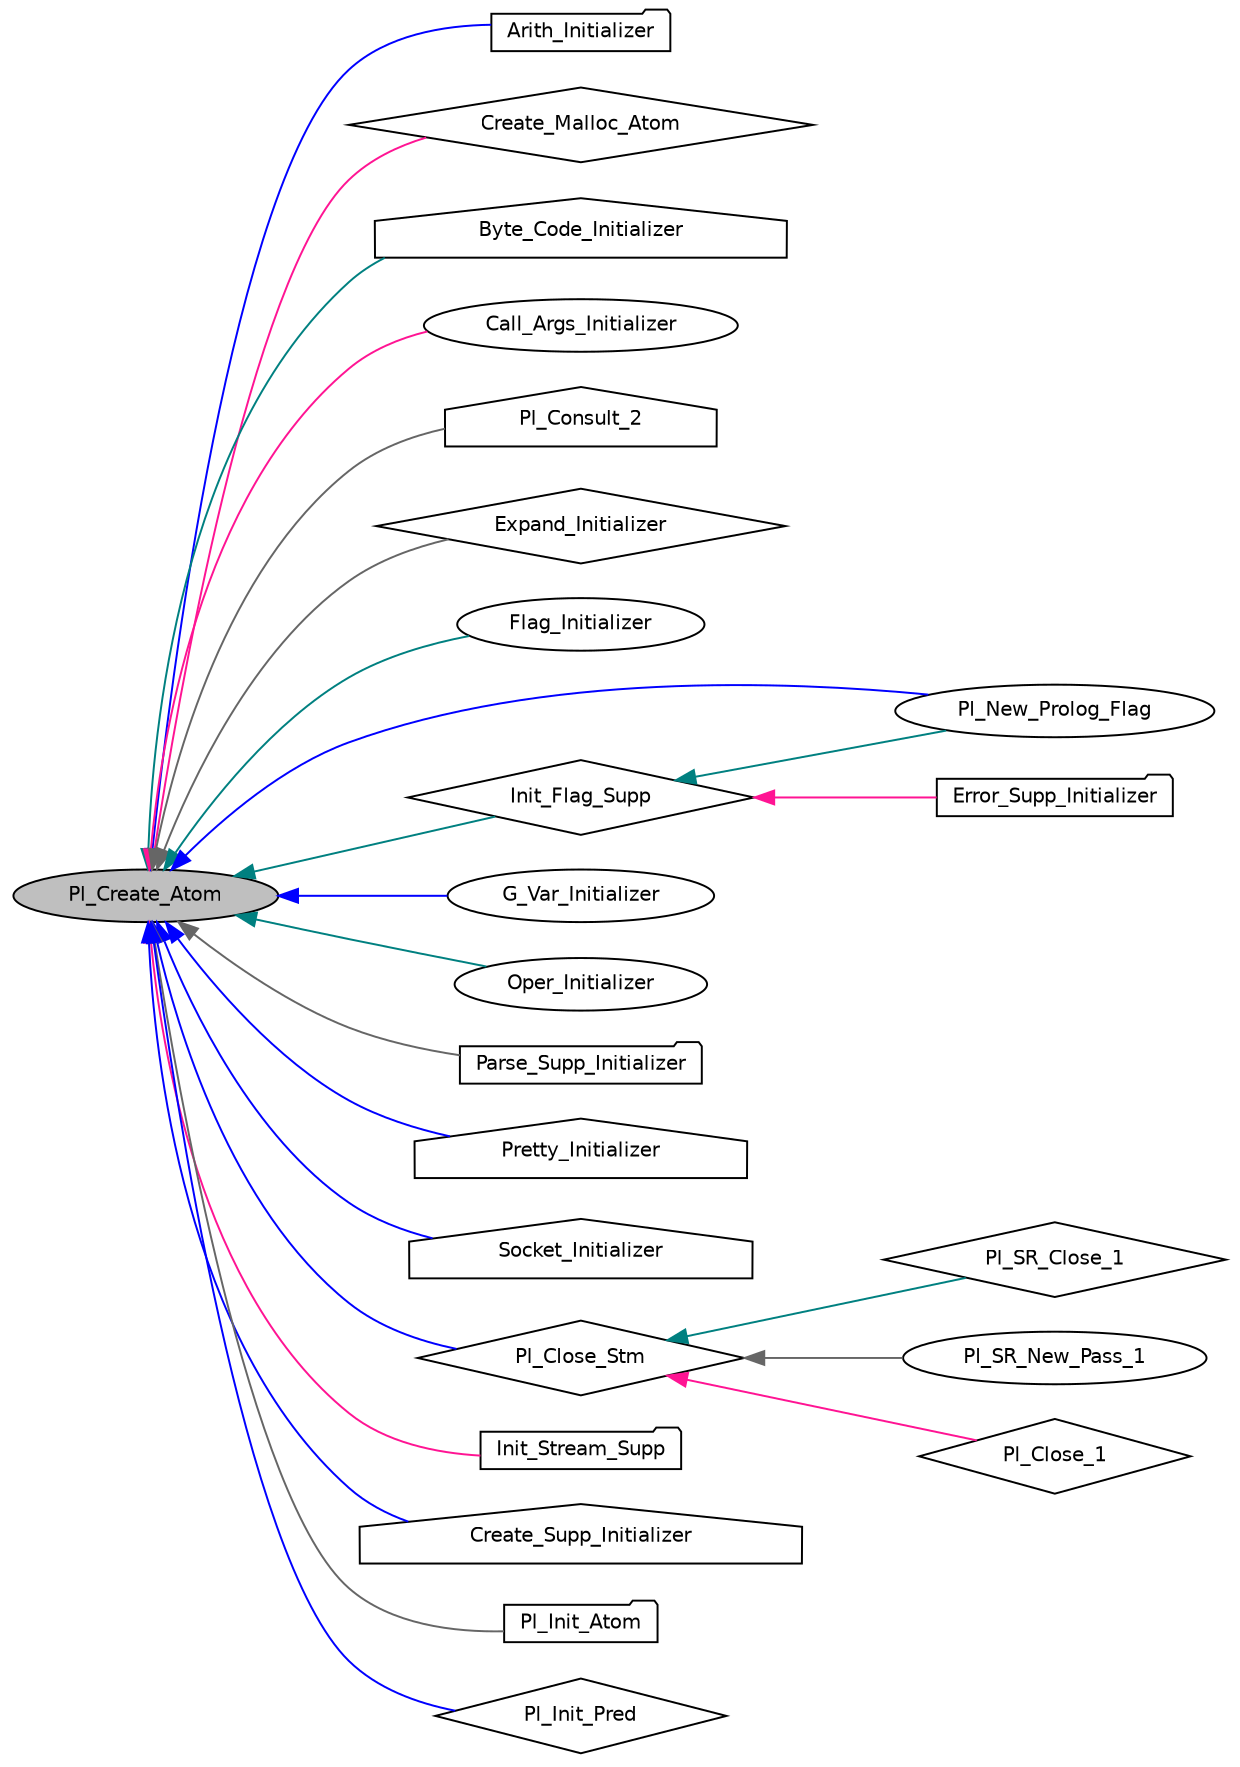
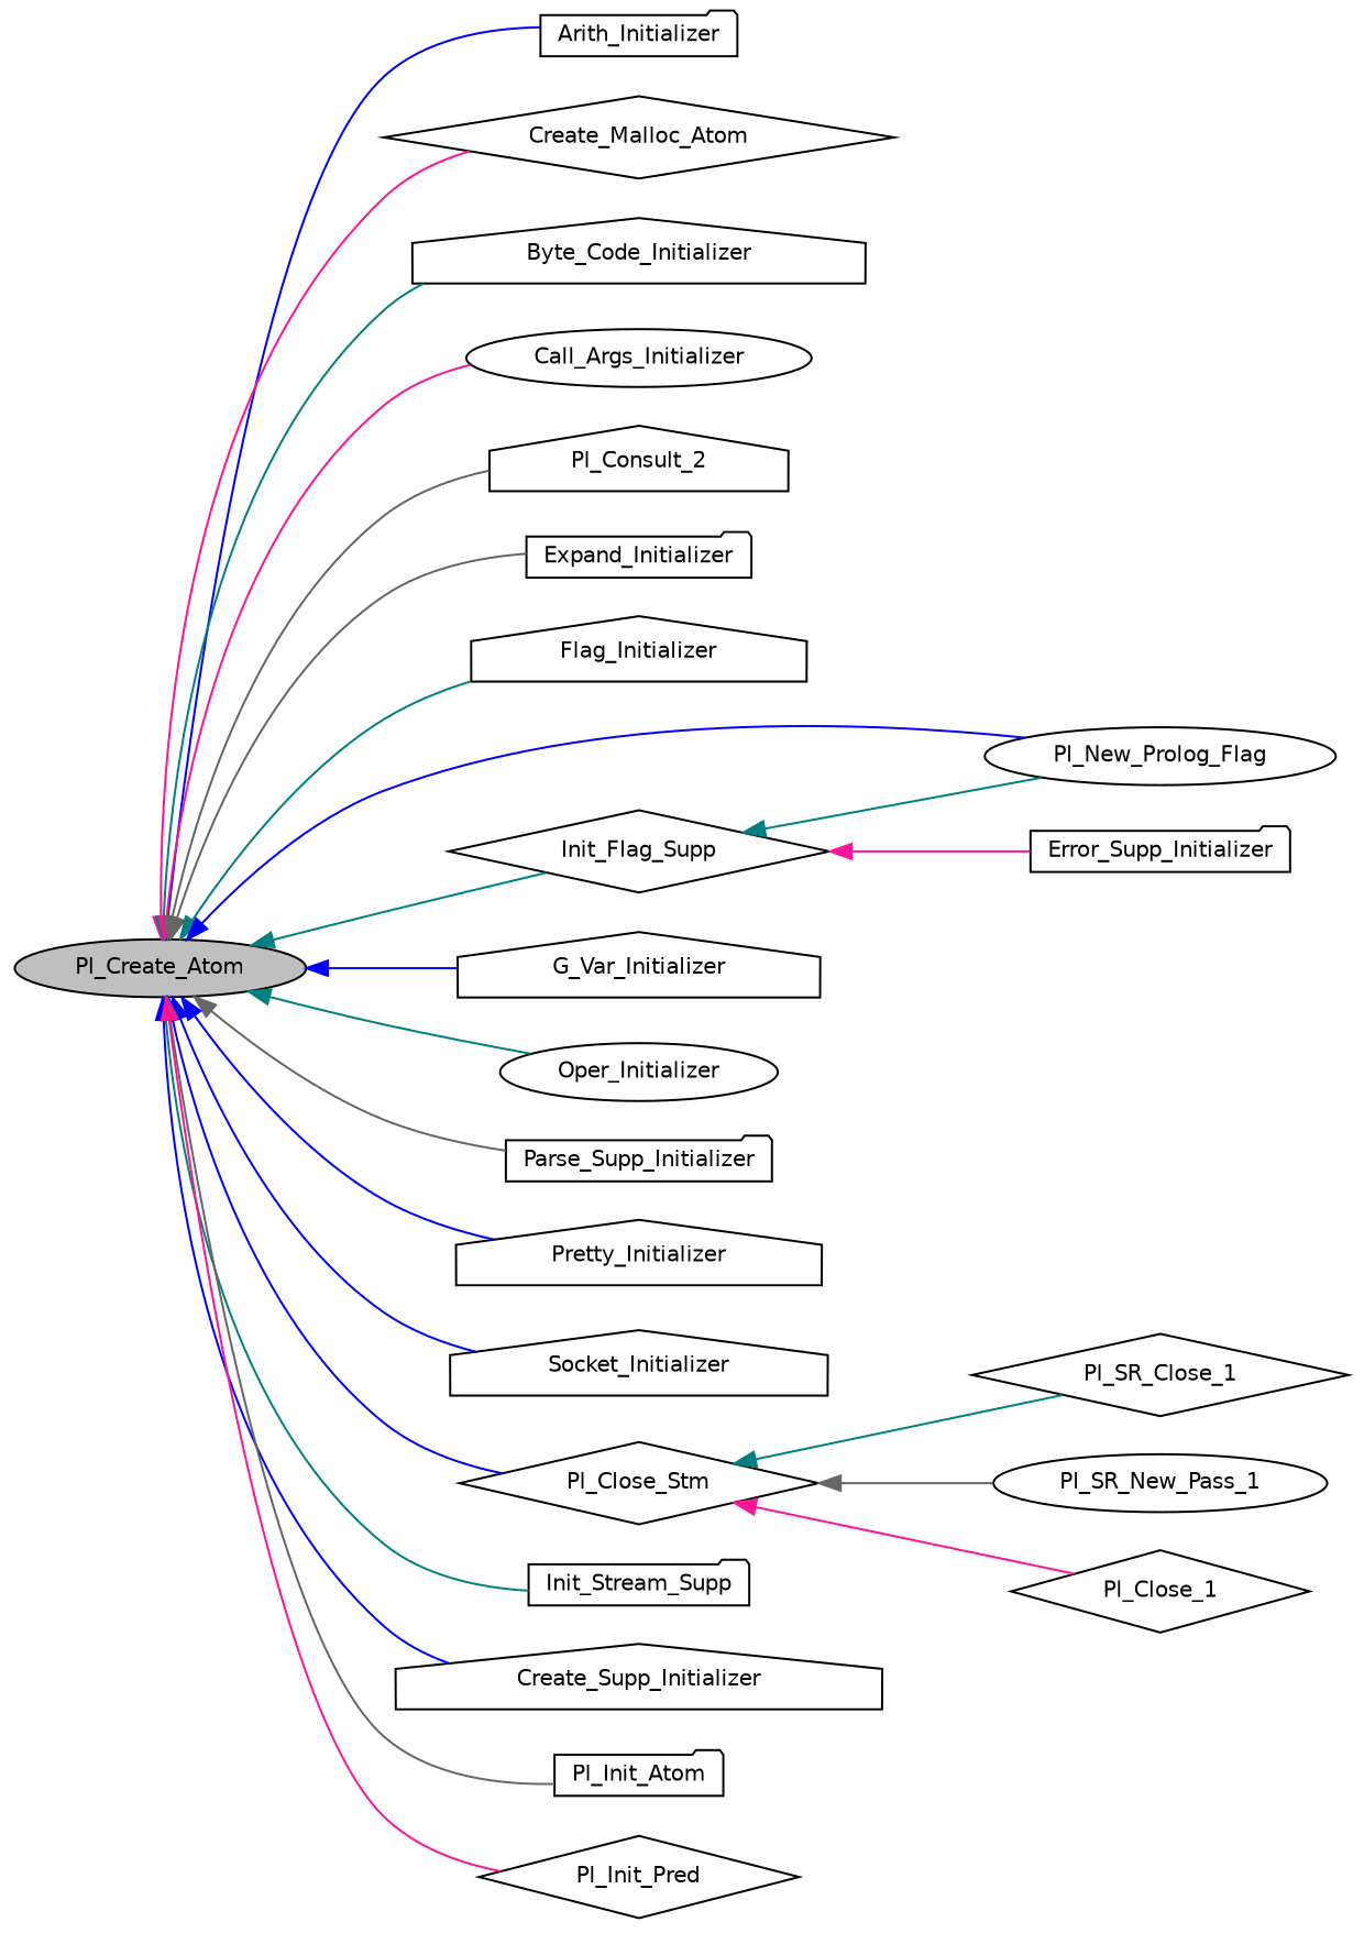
  digraph {
    rankdir=LR
    node [color=black fillcolor=white fontname=Helvetica fontsize=10 shape=diamond style=filled]
    edge [color=blue dir=back fontname=Helvetica fontsize=10 labelfontname=Helvetica labelfontsize=10 style=solid]
    n1 [fillcolor=grey75 fontcolor=black height=0.2 label=Pl_Create_Atom shape=ellipse width=0.4]
    n2 [height=0.2 label=Arith_Initializer shape=folder width=0.4]
    n3 [height=0.2 label=Create_Malloc_Atom width=0.4]
    n4 [height=0.2 label=Byte_Code_Initializer shape=house width=0.4]
    n5 [height=0.2 label=Call_Args_Initializer shape=ellipse width=0.4]
    n6 [height=0.2 label=Pl_Consult_2 shape=house width=0.4]
-   n7 [height=0.2 label=Expand_Initializer width=0.4]
-   n8 [height=0.2 label=Flag_Initializer shape=ellipse width=0.4]
+   n7 [height=0.2 label=Expand_Initializer shape=folder width=0.4]
+   n8 [height=0.2 label=Flag_Initializer shape=house width=0.4]
    n9 [height=0.2 label=Init_Flag_Supp width=0.4]
    n10 [height=0.2 label=Pl_New_Prolog_Flag shape=ellipse width=0.4]
-   n11 [height=0.2 label=G_Var_Initializer shape=ellipse width=0.4]
+   n11 [height=0.2 label=G_Var_Initializer shape=house width=0.4]
    n12 [height=0.2 label=Oper_Initializer shape=ellipse width=0.4]
    n13 [height=0.2 label=Parse_Supp_Initializer shape=folder width=0.4]
    n14 [height=0.2 label=Pretty_Initializer shape=house width=0.4]
    n15 [height=0.2 label=Socket_Initializer shape=house width=0.4]
    n16 [height=0.2 label=Pl_Close_Stm width=0.4]
    n17 [height=0.2 label=Init_Stream_Supp shape=folder width=0.4]
    n18 [height=0.2 label=Create_Supp_Initializer shape=house width=0.4]
    n19 [height=0.2 label=Pl_Init_Atom shape=folder width=0.4]
    n20 [height=0.2 label=Pl_Init_Pred width=0.4]
    n21 [height=0.2 label=Error_Supp_Initializer shape=folder width=0.4]
    n22 [height=0.2 label=Pl_SR_Close_1 width=0.4]
    n23 [height=0.2 label=Pl_SR_New_Pass_1 shape=ellipse width=0.4]
    n24 [height=0.2 label=Pl_Close_1 width=0.4]
    n1 -> n2
    n1 -> n3 [color=deeppink]
    n1 -> n4 [color=teal]
    n1 -> n5 [color=deeppink]
    n1 -> n6 [color=gray40]
    n1 -> n7 [color=gray40]
    n1 -> n8 [color=teal]
    n1 -> n9 [color=teal]
    n1 -> n10
    n1 -> n11
    n1 -> n12 [color=teal]
    n1 -> n13 [color=gray40]
    n1 -> n14
    n1 -> n15
    n1 -> n16
-   n1 -> n17 [color=deeppink]
+   n1 -> n17 [color=teal]
    n1 -> n18
    n1 -> n19 [color=gray40]
-   n1 -> n20
+   n1 -> n20 [color=deeppink]
    n9 -> n10 [color=teal]
    n9 -> n21 [color=deeppink]
    n16 -> n22 [color=teal]
    n16 -> n23 [color=gray40]
    n16 -> n24 [color=deeppink]
  }
